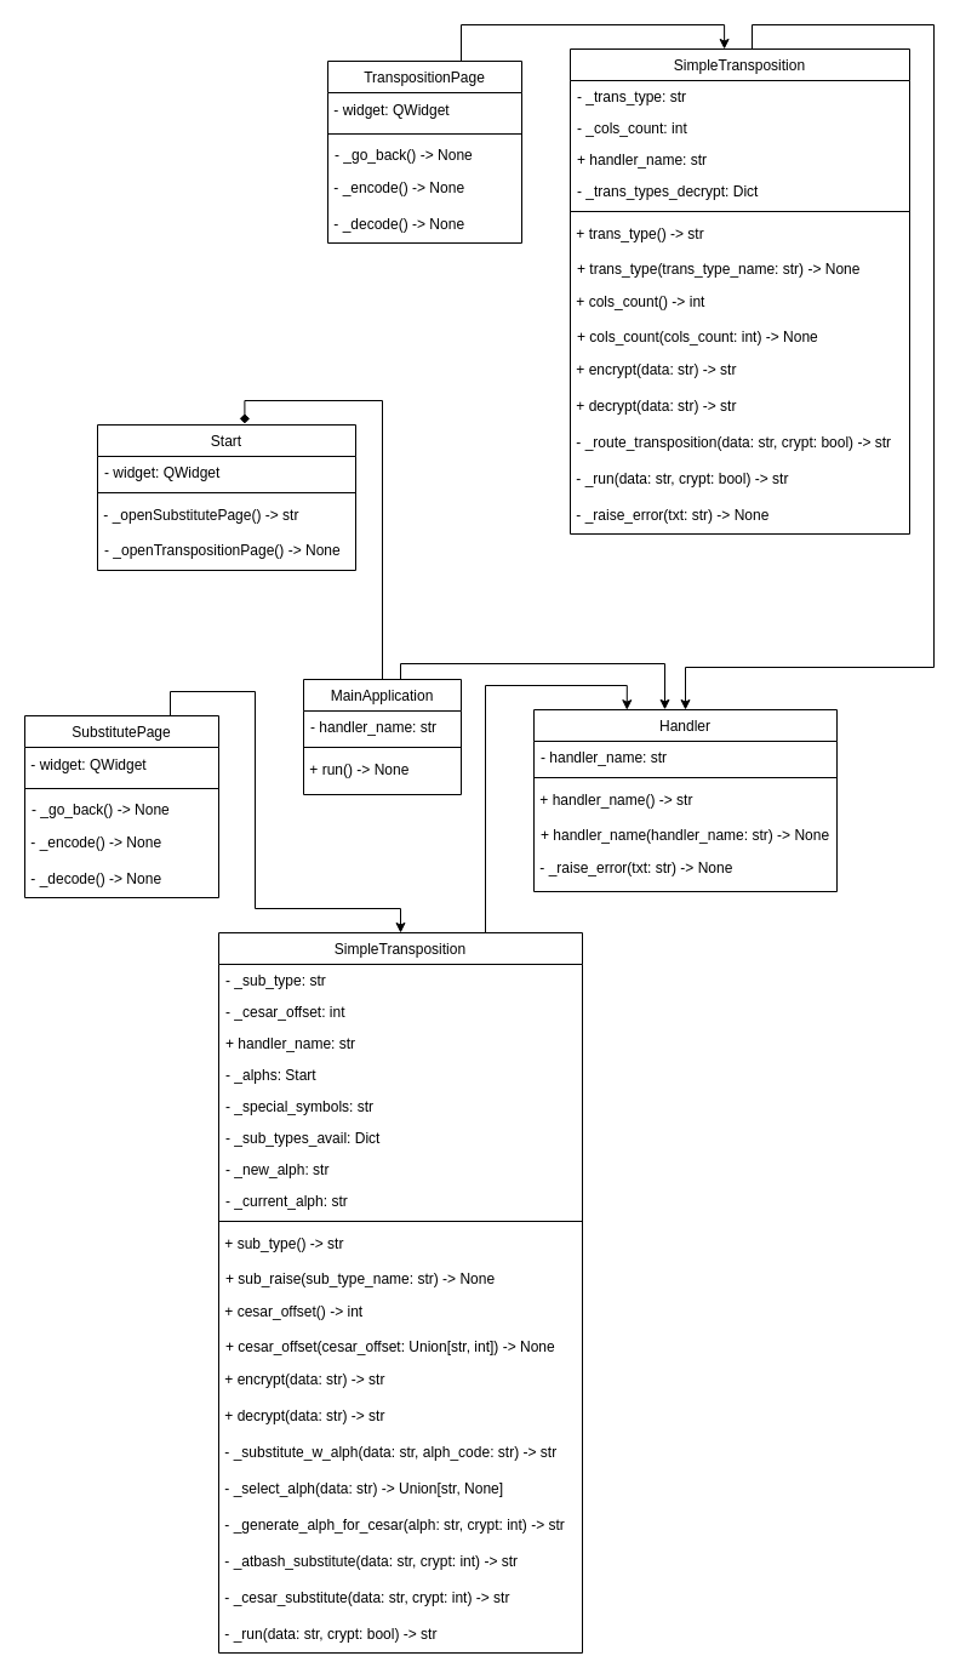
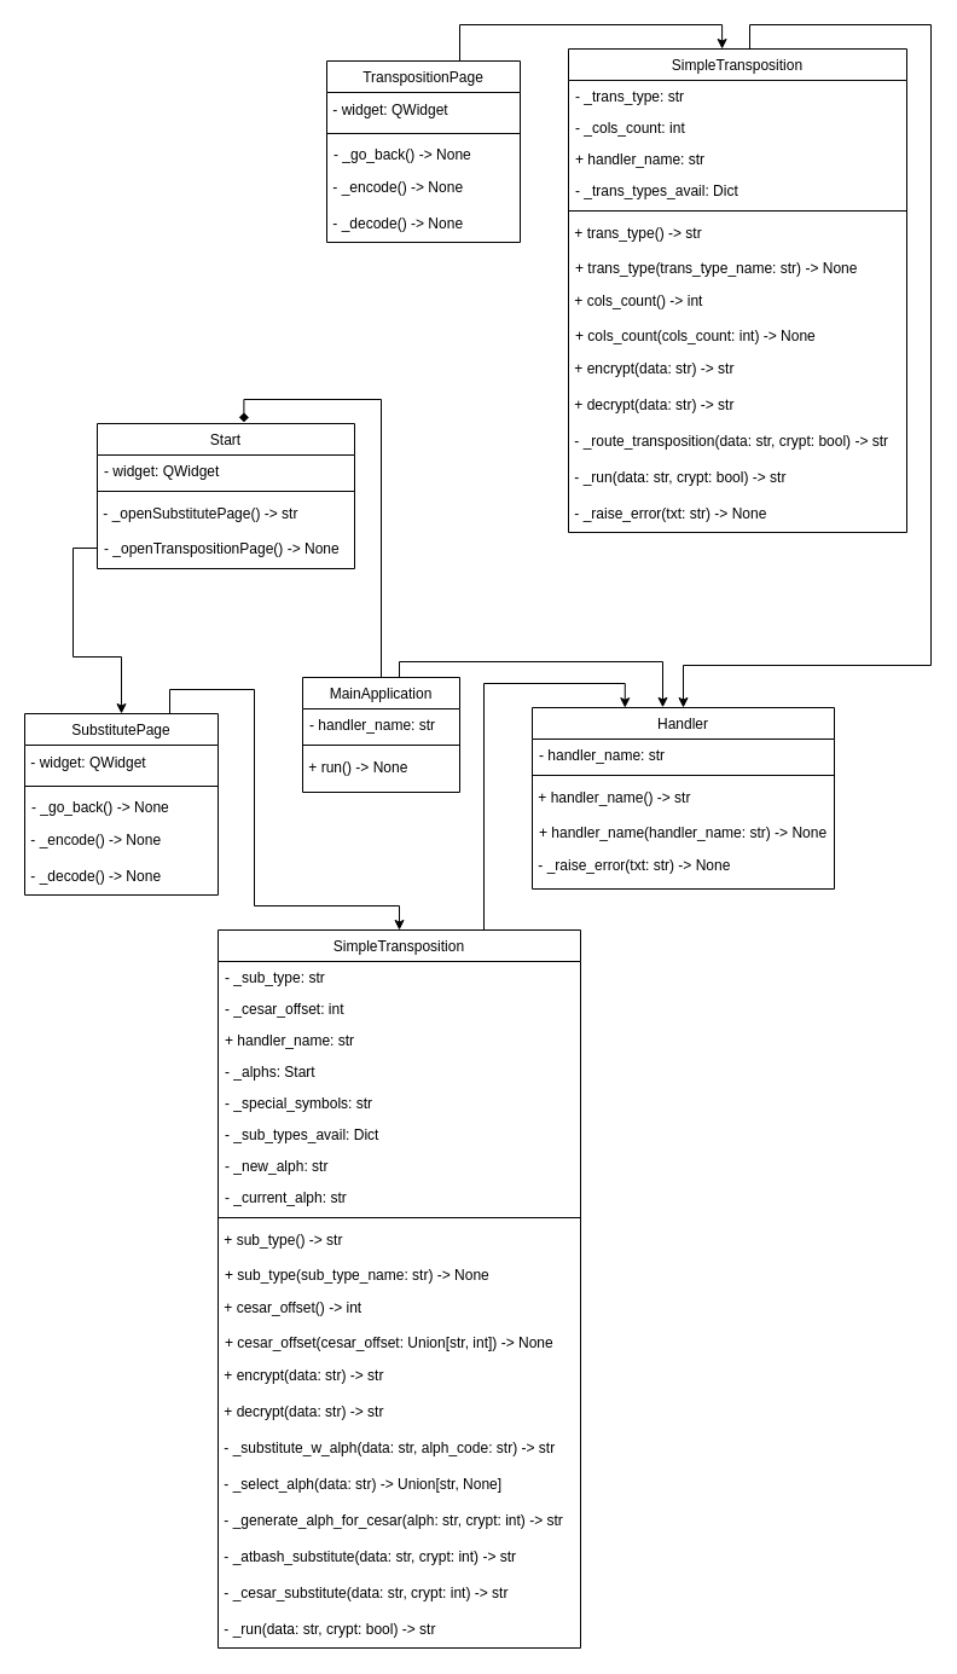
  <mxCell id="0" />
  <mxCell id="1" parent="0" />
  <mxCell id="2" value="TranspositionPage" style="swimlane;fontStyle=0;align=center;verticalAlign=top;childLayout=stackLayout;horizontal=1;startSize=26;horizontalStack=0;resizeParent=1;resizeLast=0;collapsible=1;marginBottom=0;rounded=0;shadow=0;strokeWidth=1;" parent="1" vertex="1"><mxGeometry x="270" y="50" width="160" height="150" as="geometry"><mxRectangle x="230" y="140" width="160" height="26" as="alternateBounds" /></mxGeometry></mxCell>
  <mxCell id="3" value="&amp;nbsp;- widget: QWidget" style="text;html=1;strokeColor=none;fillColor=none;align=left;verticalAlign=middle;whiteSpace=wrap;rounded=0;" vertex="1" parent="2"><mxGeometry y="26" width="160" height="30" as="geometry" /></mxCell>
  <mxCell id="4" value="" style="line;html=1;strokeWidth=1;align=left;verticalAlign=middle;spacingTop=-1;spacingLeft=3;spacingRight=3;rotatable=0;labelPosition=right;points=[];portConstraint=eastwest;" parent="2" vertex="1"><mxGeometry y="56" width="160" height="8" as="geometry" /></mxCell>
  <mxCell id="5" value="- _go_back() -&gt; None" style="text;align=left;verticalAlign=top;spacingLeft=4;spacingRight=4;overflow=hidden;rotatable=0;points=[[0,0.5],[1,0.5]];portConstraint=eastwest;fontSize=12;spacingTop=0;" parent="2" vertex="1"><mxGeometry y="64" width="160" height="26" as="geometry" /></mxCell>
  <mxCell id="6" value="&amp;nbsp;- _encode() -&amp;gt; None" style="text;html=1;strokeColor=none;fillColor=none;align=left;verticalAlign=middle;whiteSpace=wrap;rounded=0;" vertex="1" parent="2"><mxGeometry y="90" width="160" height="30" as="geometry" /></mxCell>
  <mxCell id="7" value="&amp;nbsp;- _decode() -&amp;gt; None" style="text;html=1;strokeColor=none;fillColor=none;align=left;verticalAlign=middle;whiteSpace=wrap;rounded=0;" vertex="1" parent="2"><mxGeometry y="120" width="160" height="30" as="geometry" /></mxCell>
  <mxCell id="8" value="Handler" style="swimlane;fontStyle=0;align=center;verticalAlign=top;childLayout=stackLayout;horizontal=1;startSize=26;horizontalStack=0;resizeParent=1;resizeLast=0;collapsible=1;marginBottom=0;rounded=0;shadow=0;strokeWidth=1;" parent="1" vertex="1"><mxGeometry x="440" y="585" width="250" height="150" as="geometry"><mxRectangle x="130" y="380" width="160" height="26" as="alternateBounds" /></mxGeometry></mxCell>
  <mxCell id="9" value="- handler_name: str" style="text;align=left;verticalAlign=top;spacingLeft=4;spacingRight=4;overflow=hidden;rotatable=0;points=[[0,0.5],[1,0.5]];portConstraint=eastwest;" parent="8" vertex="1"><mxGeometry y="26" width="250" height="26" as="geometry" /></mxCell>
  <mxCell id="10" value="" style="line;html=1;strokeWidth=1;align=left;verticalAlign=middle;spacingTop=-1;spacingLeft=3;spacingRight=3;rotatable=0;labelPosition=right;points=[];portConstraint=eastwest;" parent="8" vertex="1"><mxGeometry y="52" width="250" height="8" as="geometry" /></mxCell>
  <mxCell id="11" value="&amp;nbsp;+ handler_name() -&amp;gt; str" style="text;html=1;strokeColor=none;fillColor=none;align=left;verticalAlign=middle;whiteSpace=wrap;rounded=0;" vertex="1" parent="8"><mxGeometry y="60" width="250" height="30" as="geometry" /></mxCell>
  <mxCell id="12" value="+ handler_name(handler_name: str) -&gt; None" style="text;align=left;verticalAlign=top;spacingLeft=4;spacingRight=4;overflow=hidden;rotatable=0;points=[[0,0.5],[1,0.5]];portConstraint=eastwest;" parent="8" vertex="1"><mxGeometry y="90" width="250" height="26" as="geometry" /></mxCell>
  <mxCell id="13" value="&amp;nbsp;- _raise_error(txt: str) -&amp;gt; None" style="text;html=1;strokeColor=none;fillColor=none;align=left;verticalAlign=middle;whiteSpace=wrap;rounded=0;" vertex="1" parent="8"><mxGeometry y="116" width="250" height="30" as="geometry" /></mxCell>
  <mxCell id="14" style="edgeStyle=orthogonalEdgeStyle;rounded=0;orthogonalLoop=1;jettySize=auto;html=1;entryX=0.5;entryY=0;entryDx=0;entryDy=0;" edge="1" parent="1" source="15" target="8"><mxGeometry relative="1" as="geometry"><Array as="points"><mxPoint x="620" y="20" /><mxPoint x="770" y="20" /><mxPoint x="770" y="550" /><mxPoint x="565" y="550" /></Array></mxGeometry></mxCell>
  <mxCell id="15" value="SimpleTransposition" style="swimlane;fontStyle=0;align=center;verticalAlign=top;childLayout=stackLayout;horizontal=1;startSize=26;horizontalStack=0;resizeParent=1;resizeLast=0;collapsible=1;marginBottom=0;rounded=0;shadow=0;strokeWidth=1;" parent="1" vertex="1"><mxGeometry x="470" y="40" width="280" height="400" as="geometry"><mxRectangle x="550" y="140" width="160" height="26" as="alternateBounds" /></mxGeometry></mxCell>
  <mxCell id="16" value="- _trans_type: str" style="text;align=left;verticalAlign=top;spacingLeft=4;spacingRight=4;overflow=hidden;rotatable=0;points=[[0,0.5],[1,0.5]];portConstraint=eastwest;" parent="15" vertex="1"><mxGeometry y="26" width="280" height="26" as="geometry" /></mxCell>
  <mxCell id="17" value="- _cols_count: int" style="text;align=left;verticalAlign=top;spacingLeft=4;spacingRight=4;overflow=hidden;rotatable=0;points=[[0,0.5],[1,0.5]];portConstraint=eastwest;rounded=0;shadow=0;html=0;" parent="15" vertex="1"><mxGeometry y="52" width="280" height="26" as="geometry" /></mxCell>
  <mxCell id="18" value="+ handler_name: str" style="text;align=left;verticalAlign=top;spacingLeft=4;spacingRight=4;overflow=hidden;rotatable=0;points=[[0,0.5],[1,0.5]];portConstraint=eastwest;rounded=0;shadow=0;html=0;" parent="15" vertex="1"><mxGeometry y="78" width="280" height="26" as="geometry" /></mxCell>
- <mxCell id="19" value="- _trans_types_decrypt: Dict" style="text;align=left;verticalAlign=top;spacingLeft=4;spacingRight=4;overflow=hidden;rotatable=0;points=[[0,0.5],[1,0.5]];portConstraint=eastwest;rounded=0;shadow=0;html=0;" parent="15" vertex="1"><mxGeometry y="104" width="280" height="26" as="geometry" /></mxCell>
+ <mxCell id="19" value="- _trans_types_avail: Dict" style="text;align=left;verticalAlign=top;spacingLeft=4;spacingRight=4;overflow=hidden;rotatable=0;points=[[0,0.5],[1,0.5]];portConstraint=eastwest;rounded=0;shadow=0;html=0;" parent="15" vertex="1"><mxGeometry y="104" width="280" height="26" as="geometry" /></mxCell>
  <mxCell id="20" value="" style="line;html=1;strokeWidth=1;align=left;verticalAlign=middle;spacingTop=-1;spacingLeft=3;spacingRight=3;rotatable=0;labelPosition=right;points=[];portConstraint=eastwest;" parent="15" vertex="1"><mxGeometry y="130" width="280" height="8" as="geometry" /></mxCell>
  <mxCell id="21" value="&amp;nbsp;+ trans_type() -&amp;gt; str" style="text;html=1;strokeColor=none;fillColor=none;align=left;verticalAlign=middle;whiteSpace=wrap;rounded=0;" vertex="1" parent="15"><mxGeometry y="138" width="280" height="30" as="geometry" /></mxCell>
  <mxCell id="22" value="+ trans_type(trans_type_name: str) -&gt; None" style="text;align=left;verticalAlign=top;spacingLeft=4;spacingRight=4;overflow=hidden;rotatable=0;points=[[0,0.5],[1,0.5]];portConstraint=eastwest;" parent="15" vertex="1"><mxGeometry y="168" width="280" height="26" as="geometry" /></mxCell>
  <mxCell id="23" value="&amp;nbsp;+ cols_count() -&amp;gt; int" style="text;html=1;strokeColor=none;fillColor=none;align=left;verticalAlign=middle;whiteSpace=wrap;rounded=0;" vertex="1" parent="15"><mxGeometry y="194" width="280" height="30" as="geometry" /></mxCell>
  <mxCell id="24" value="+ cols_count(cols_count: int) -&gt; None" style="text;align=left;verticalAlign=top;spacingLeft=4;spacingRight=4;overflow=hidden;rotatable=0;points=[[0,0.5],[1,0.5]];portConstraint=eastwest;" parent="15" vertex="1"><mxGeometry y="224" width="280" height="26" as="geometry" /></mxCell>
  <mxCell id="25" value="&amp;nbsp;+ encrypt(data: str) -&amp;gt; str" style="text;html=1;strokeColor=none;fillColor=none;align=left;verticalAlign=middle;whiteSpace=wrap;rounded=0;" vertex="1" parent="15"><mxGeometry y="250" width="280" height="30" as="geometry" /></mxCell>
  <mxCell id="26" value="&amp;nbsp;+ decrypt(data: str) -&amp;gt; str" style="text;html=1;strokeColor=none;fillColor=none;align=left;verticalAlign=middle;whiteSpace=wrap;rounded=0;" vertex="1" parent="15"><mxGeometry y="280" width="280" height="30" as="geometry" /></mxCell>
  <mxCell id="27" value="&amp;nbsp;- _route_transposition(data: str, crypt: bool) -&amp;gt; str" style="text;html=1;strokeColor=none;fillColor=none;align=left;verticalAlign=middle;whiteSpace=wrap;rounded=0;" vertex="1" parent="15"><mxGeometry y="310" width="280" height="30" as="geometry" /></mxCell>
  <mxCell id="28" value="&amp;nbsp;- _run(data: str, crypt: bool) -&amp;gt; str" style="text;html=1;strokeColor=none;fillColor=none;align=left;verticalAlign=middle;whiteSpace=wrap;rounded=0;" vertex="1" parent="15"><mxGeometry y="340" width="280" height="30" as="geometry" /></mxCell>
  <mxCell id="29" value="&amp;nbsp;- _raise_error(txt: str) -&amp;gt; None" style="text;html=1;strokeColor=none;fillColor=none;align=left;verticalAlign=middle;whiteSpace=wrap;rounded=0;" vertex="1" parent="15"><mxGeometry y="370" width="280" height="30" as="geometry" /></mxCell>
  <mxCell id="30" value="MainApplication" style="swimlane;fontStyle=0;align=center;verticalAlign=top;childLayout=stackLayout;horizontal=1;startSize=26;horizontalStack=0;resizeParent=1;resizeLast=0;collapsible=1;marginBottom=0;rounded=0;shadow=0;strokeWidth=1;" vertex="1" parent="1"><mxGeometry x="250" y="560" width="130" height="95" as="geometry"><mxRectangle x="130" y="380" width="160" height="26" as="alternateBounds" /></mxGeometry></mxCell>
  <mxCell id="31" value="- handler_name: str" style="text;align=left;verticalAlign=top;spacingLeft=4;spacingRight=4;overflow=hidden;rotatable=0;points=[[0,0.5],[1,0.5]];portConstraint=eastwest;" vertex="1" parent="30"><mxGeometry y="26" width="130" height="26" as="geometry" /></mxCell>
  <mxCell id="32" value="" style="line;html=1;strokeWidth=1;align=left;verticalAlign=middle;spacingTop=-1;spacingLeft=3;spacingRight=3;rotatable=0;labelPosition=right;points=[];portConstraint=eastwest;" vertex="1" parent="30"><mxGeometry y="52" width="130" height="8" as="geometry" /></mxCell>
  <mxCell id="33" value="&amp;nbsp;+ run() -&amp;gt; None" style="text;html=1;strokeColor=none;fillColor=none;align=left;verticalAlign=middle;whiteSpace=wrap;rounded=0;" vertex="1" parent="30"><mxGeometry y="60" width="130" height="30" as="geometry" /></mxCell>
  <mxCell id="34" style="edgeStyle=orthogonalEdgeStyle;rounded=0;orthogonalLoop=1;jettySize=auto;html=1;entryX=0.432;entryY=0.019;entryDx=0;entryDy=0;entryPerimeter=0;" edge="1" parent="1"><mxGeometry relative="1" as="geometry"><mxPoint x="330" y="560" as="sourcePoint" /><mxPoint x="548" y="584.85" as="targetPoint" /><Array as="points"><mxPoint x="330" y="560" /><mxPoint x="330" y="547" /><mxPoint x="548" y="547" /></Array></mxGeometry></mxCell>
  <mxCell id="35" value="Start" style="swimlane;fontStyle=0;align=center;verticalAlign=top;childLayout=stackLayout;horizontal=1;startSize=26;horizontalStack=0;resizeParent=1;resizeLast=0;collapsible=1;marginBottom=0;rounded=0;shadow=0;strokeWidth=1;" vertex="1" parent="1"><mxGeometry x="80" y="350" width="213" height="120" as="geometry"><mxRectangle x="130" y="380" width="160" height="26" as="alternateBounds" /></mxGeometry></mxCell>
  <mxCell id="36" value="- widget: QWidget" style="text;align=left;verticalAlign=top;spacingLeft=4;spacingRight=4;overflow=hidden;rotatable=0;points=[[0,0.5],[1,0.5]];portConstraint=eastwest;" vertex="1" parent="35"><mxGeometry y="26" width="213" height="26" as="geometry" /></mxCell>
  <mxCell id="37" value="" style="line;html=1;strokeWidth=1;align=left;verticalAlign=middle;spacingTop=-1;spacingLeft=3;spacingRight=3;rotatable=0;labelPosition=right;points=[];portConstraint=eastwest;" vertex="1" parent="35"><mxGeometry y="52" width="213" height="8" as="geometry" /></mxCell>
  <mxCell id="38" value="&amp;nbsp;- _openSubstitutePage&lt;span style=&quot;background-color: initial;&quot;&gt;() -&amp;gt; str&lt;/span&gt;" style="text;html=1;strokeColor=none;fillColor=none;align=left;verticalAlign=middle;whiteSpace=wrap;rounded=0;" vertex="1" parent="35"><mxGeometry y="60" width="213" height="30" as="geometry" /></mxCell>
  <mxCell id="39" value="- _openTranspositionPage() -&gt; None" style="text;align=left;verticalAlign=top;spacingLeft=4;spacingRight=4;overflow=hidden;rotatable=0;points=[[0,0.5],[1,0.5]];portConstraint=eastwest;" vertex="1" parent="35"><mxGeometry y="90" width="213" height="26" as="geometry" /></mxCell>
  <mxCell id="40" style="edgeStyle=orthogonalEdgeStyle;rounded=0;orthogonalLoop=1;jettySize=auto;html=1;entryX=0.5;entryY=0;entryDx=0;entryDy=0;" edge="1" parent="1" source="41" target="48"><mxGeometry relative="1" as="geometry"><Array as="points"><mxPoint y="570" x="140" /><mxPoint x="210" y="570" /><mxPoint x="210" y="749" /><mxPoint x="330" y="749" /></Array></mxGeometry></mxCell>
  <mxCell id="41" value="SubstitutePage" style="swimlane;fontStyle=0;align=center;verticalAlign=top;childLayout=stackLayout;horizontal=1;startSize=26;horizontalStack=0;resizeParent=1;resizeLast=0;collapsible=1;marginBottom=0;rounded=0;shadow=0;strokeWidth=1;" vertex="1" parent="1"><mxGeometry x="20" y="590" width="160" height="150" as="geometry"><mxRectangle x="230" y="140" width="160" height="26" as="alternateBounds" /></mxGeometry></mxCell>
  <mxCell id="42" value="&amp;nbsp;- widget: QWidget" style="text;html=1;strokeColor=none;fillColor=none;align=left;verticalAlign=middle;whiteSpace=wrap;rounded=0;" vertex="1" parent="41"><mxGeometry y="26" width="160" height="30" as="geometry" /></mxCell>
  <mxCell id="43" value="" style="line;html=1;strokeWidth=1;align=left;verticalAlign=middle;spacingTop=-1;spacingLeft=3;spacingRight=3;rotatable=0;labelPosition=right;points=[];portConstraint=eastwest;" vertex="1" parent="41"><mxGeometry y="56" width="160" height="8" as="geometry" /></mxCell>
  <mxCell id="44" value="- _go_back() -&gt; None" style="text;align=left;verticalAlign=top;spacingLeft=4;spacingRight=4;overflow=hidden;rotatable=0;points=[[0,0.5],[1,0.5]];portConstraint=eastwest;fontSize=12;spacingTop=0;" vertex="1" parent="41"><mxGeometry y="64" width="160" height="26" as="geometry" /></mxCell>
  <mxCell id="45" value="&amp;nbsp;- _encode() -&amp;gt; None" style="text;html=1;strokeColor=none;fillColor=none;align=left;verticalAlign=middle;whiteSpace=wrap;rounded=0;" vertex="1" parent="41"><mxGeometry y="90" width="160" height="30" as="geometry" /></mxCell>
  <mxCell id="46" value="&amp;nbsp;- _decode() -&amp;gt; None" style="text;html=1;strokeColor=none;fillColor=none;align=left;verticalAlign=middle;whiteSpace=wrap;rounded=0;" vertex="1" parent="41"><mxGeometry y="120" width="160" height="30" as="geometry" /></mxCell>
+ <mxCell id="47" style="edgeStyle=orthogonalEdgeStyle;rounded=0;orthogonalLoop=1;jettySize=auto;html=1;entryX=0.5;entryY=0;entryDx=0;entryDy=0;exitX=0;exitY=0.5;exitDx=0;exitDy=0;" edge="1" parent="1" source="39" target="41"><mxGeometry relative="1" as="geometry"><mxPoint x="200" y="470" as="sourcePoint" /><Array as="points"><mxPoint x="60" y="453" /><mxPoint x="60" y="543" /><mxPoint x="100" y="543" /></Array></mxGeometry></mxCell>
  <mxCell id="48" value="SimpleTransposition" style="swimlane;fontStyle=0;align=center;verticalAlign=top;childLayout=stackLayout;horizontal=1;startSize=26;horizontalStack=0;resizeParent=1;resizeLast=0;collapsible=1;marginBottom=0;rounded=0;shadow=0;strokeWidth=1;" vertex="1" parent="1"><mxGeometry x="180" y="769" width="300" height="594" as="geometry"><mxRectangle x="550" y="140" width="160" height="26" as="alternateBounds" /></mxGeometry></mxCell>
  <mxCell id="49" value="- _sub_type: str" style="text;align=left;verticalAlign=top;spacingLeft=4;spacingRight=4;overflow=hidden;rotatable=0;points=[[0,0.5],[1,0.5]];portConstraint=eastwest;" vertex="1" parent="48"><mxGeometry y="26" width="300" height="26" as="geometry" /></mxCell>
  <mxCell id="50" value="- _cesar_offset: int" style="text;align=left;verticalAlign=top;spacingLeft=4;spacingRight=4;overflow=hidden;rotatable=0;points=[[0,0.5],[1,0.5]];portConstraint=eastwest;rounded=0;shadow=0;html=0;" vertex="1" parent="48"><mxGeometry y="52" width="300" height="26" as="geometry" /></mxCell>
  <mxCell id="51" value="+ handler_name: str" style="text;align=left;verticalAlign=top;spacingLeft=4;spacingRight=4;overflow=hidden;rotatable=0;points=[[0,0.5],[1,0.5]];portConstraint=eastwest;rounded=0;shadow=0;html=0;" vertex="1" parent="48"><mxGeometry y="78" width="300" height="26" as="geometry" /></mxCell>
  <mxCell id="52" value="- _alphs: Start" style="text;align=left;verticalAlign=top;spacingLeft=4;spacingRight=4;overflow=hidden;rotatable=0;points=[[0,0.5],[1,0.5]];portConstraint=eastwest;rounded=0;shadow=0;html=0;" vertex="1" parent="48"><mxGeometry y="104" width="300" height="26" as="geometry" /></mxCell>
  <mxCell id="53" value="- _special_symbols: str" style="text;align=left;verticalAlign=top;spacingLeft=4;spacingRight=4;overflow=hidden;rotatable=0;points=[[0,0.5],[1,0.5]];portConstraint=eastwest;rounded=0;shadow=0;html=0;" vertex="1" parent="48"><mxGeometry y="130" width="300" height="26" as="geometry" /></mxCell>
  <mxCell id="54" value="- _sub_types_avail: Dict" style="text;align=left;verticalAlign=top;spacingLeft=4;spacingRight=4;overflow=hidden;rotatable=0;points=[[0,0.5],[1,0.5]];portConstraint=eastwest;rounded=0;shadow=0;html=0;" vertex="1" parent="48"><mxGeometry y="156" width="300" height="26" as="geometry" /></mxCell>
  <mxCell id="55" value="- _new_alph: str" style="text;align=left;verticalAlign=top;spacingLeft=4;spacingRight=4;overflow=hidden;rotatable=0;points=[[0,0.5],[1,0.5]];portConstraint=eastwest;rounded=0;shadow=0;html=0;" vertex="1" parent="48"><mxGeometry y="182" width="300" height="26" as="geometry" /></mxCell>
  <mxCell id="56" value="- _current_alph: str" style="text;align=left;verticalAlign=top;spacingLeft=4;spacingRight=4;overflow=hidden;rotatable=0;points=[[0,0.5],[1,0.5]];portConstraint=eastwest;rounded=0;shadow=0;html=0;" vertex="1" parent="48"><mxGeometry y="208" width="300" height="26" as="geometry" /></mxCell>
  <mxCell id="57" value="" style="line;html=1;strokeWidth=1;align=left;verticalAlign=middle;spacingTop=-1;spacingLeft=3;spacingRight=3;rotatable=0;labelPosition=right;points=[];portConstraint=eastwest;" vertex="1" parent="48"><mxGeometry y="234" width="300" height="8" as="geometry" /></mxCell>
  <mxCell id="58" value="&amp;nbsp;+ sub_type() -&amp;gt; str" style="text;html=1;strokeColor=none;fillColor=none;align=left;verticalAlign=middle;whiteSpace=wrap;rounded=0;" vertex="1" parent="48"><mxGeometry y="242" width="300" height="30" as="geometry" /></mxCell>
- <mxCell id="59" value="+ sub_raise(sub_type_name: str) -&gt; None" style="text;align=left;verticalAlign=top;spacingLeft=4;spacingRight=4;overflow=hidden;rotatable=0;points=[[0,0.5],[1,0.5]];portConstraint=eastwest;" vertex="1" parent="48"><mxGeometry y="272" width="300" height="26" as="geometry" /></mxCell>
+ <mxCell id="59" value="+ sub_type(sub_type_name: str) -&gt; None" style="text;align=left;verticalAlign=top;spacingLeft=4;spacingRight=4;overflow=hidden;rotatable=0;points=[[0,0.5],[1,0.5]];portConstraint=eastwest;" vertex="1" parent="48"><mxGeometry y="272" width="300" height="26" as="geometry" /></mxCell>
  <mxCell id="60" value="&amp;nbsp;+&amp;nbsp;cesar_offset() -&amp;gt; int" style="text;html=1;strokeColor=none;fillColor=none;align=left;verticalAlign=middle;whiteSpace=wrap;rounded=0;" vertex="1" parent="48"><mxGeometry y="298" width="300" height="30" as="geometry" /></mxCell>
  <mxCell id="61" value="+ cesar_offset(cesar_offset: Union[str, int]) -&gt; None" style="text;align=left;verticalAlign=top;spacingLeft=4;spacingRight=4;overflow=hidden;rotatable=0;points=[[0,0.5],[1,0.5]];portConstraint=eastwest;" vertex="1" parent="48"><mxGeometry y="328" width="300" height="26" as="geometry" /></mxCell>
  <mxCell id="62" value="&amp;nbsp;+ encrypt(data: str) -&amp;gt; str" style="text;html=1;strokeColor=none;fillColor=none;align=left;verticalAlign=middle;whiteSpace=wrap;rounded=0;" vertex="1" parent="48"><mxGeometry y="354" width="300" height="30" as="geometry" /></mxCell>
  <mxCell id="63" value="&amp;nbsp;+ decrypt(data: str) -&amp;gt; str" style="text;html=1;strokeColor=none;fillColor=none;align=left;verticalAlign=middle;whiteSpace=wrap;rounded=0;" vertex="1" parent="48"><mxGeometry y="384" width="300" height="30" as="geometry" /></mxCell>
  <mxCell id="64" value="&amp;nbsp;- _substitute_w_alph(data: str, alph_code: str) -&amp;gt; str" style="text;html=1;strokeColor=none;fillColor=none;align=left;verticalAlign=middle;whiteSpace=wrap;rounded=0;" vertex="1" parent="48"><mxGeometry y="414" width="300" height="30" as="geometry" /></mxCell>
  <mxCell id="65" value="&amp;nbsp;- _select_alph(data: str) -&amp;gt; Union[str, None]" style="text;html=1;strokeColor=none;fillColor=none;align=left;verticalAlign=middle;whiteSpace=wrap;rounded=0;" vertex="1" parent="48"><mxGeometry y="444" width="300" height="30" as="geometry" /></mxCell>
  <mxCell id="66" value="&amp;nbsp;- _generate_alph_for_cesar(alph: str, crypt: int) -&amp;gt; str" style="text;html=1;strokeColor=none;fillColor=none;align=left;verticalAlign=middle;whiteSpace=wrap;rounded=0;" vertex="1" parent="48"><mxGeometry y="474" width="300" height="30" as="geometry" /></mxCell>
  <mxCell id="67" value="&amp;nbsp;- _atbash_substitute(data: str, crypt: int) -&amp;gt; str" style="text;html=1;strokeColor=none;fillColor=none;align=left;verticalAlign=middle;whiteSpace=wrap;rounded=0;" vertex="1" parent="48"><mxGeometry y="504" width="300" height="30" as="geometry" /></mxCell>
  <mxCell id="68" value="&amp;nbsp;- _cesar_substitute(data: str, crypt: int) -&amp;gt; str" style="text;html=1;strokeColor=none;fillColor=none;align=left;verticalAlign=middle;whiteSpace=wrap;rounded=0;" vertex="1" parent="48"><mxGeometry y="534" width="300" height="30" as="geometry" /></mxCell>
  <mxCell id="69" value="&amp;nbsp;- _run(data: str, crypt: bool) -&amp;gt; str" style="text;html=1;strokeColor=none;fillColor=none;align=left;verticalAlign=middle;whiteSpace=wrap;rounded=0;" vertex="1" parent="48"><mxGeometry y="564" width="300" height="30" as="geometry" /></mxCell>
  <mxCell id="70" style="edgeStyle=orthogonalEdgeStyle;rounded=0;orthogonalLoop=1;jettySize=auto;html=1;entryX=0.307;entryY=0.001;entryDx=0;entryDy=0;entryPerimeter=0;" edge="1" parent="1" source="48" target="8"><mxGeometry relative="1" as="geometry"><Array as="points"><mxPoint x="400" y="565" /><mxPoint x="517" y="565" /></Array></mxGeometry></mxCell>
  <mxCell id="71" style="edgeStyle=orthogonalEdgeStyle;rounded=0;orthogonalLoop=1;jettySize=auto;html=1;entryX=0.454;entryY=0;entryDx=0;entryDy=0;entryPerimeter=0;" edge="1" parent="1" source="2" target="15"><mxGeometry relative="1" as="geometry"><Array as="points"><mxPoint x="380" y="20" /><mxPoint x="597" y="20" /></Array></mxGeometry></mxCell>
  <mxCell id="72" style="edgeStyle=orthogonalEdgeStyle;rounded=0;orthogonalLoop=1;jettySize=auto;html=1;entryX=0.57;entryY=-0.008;entryDx=0;entryDy=0;entryPerimeter=0;endArrow=diamond;" edge="1" parent="1" source="30" target="35"><mxGeometry relative="1" as="geometry" /></mxCell>
